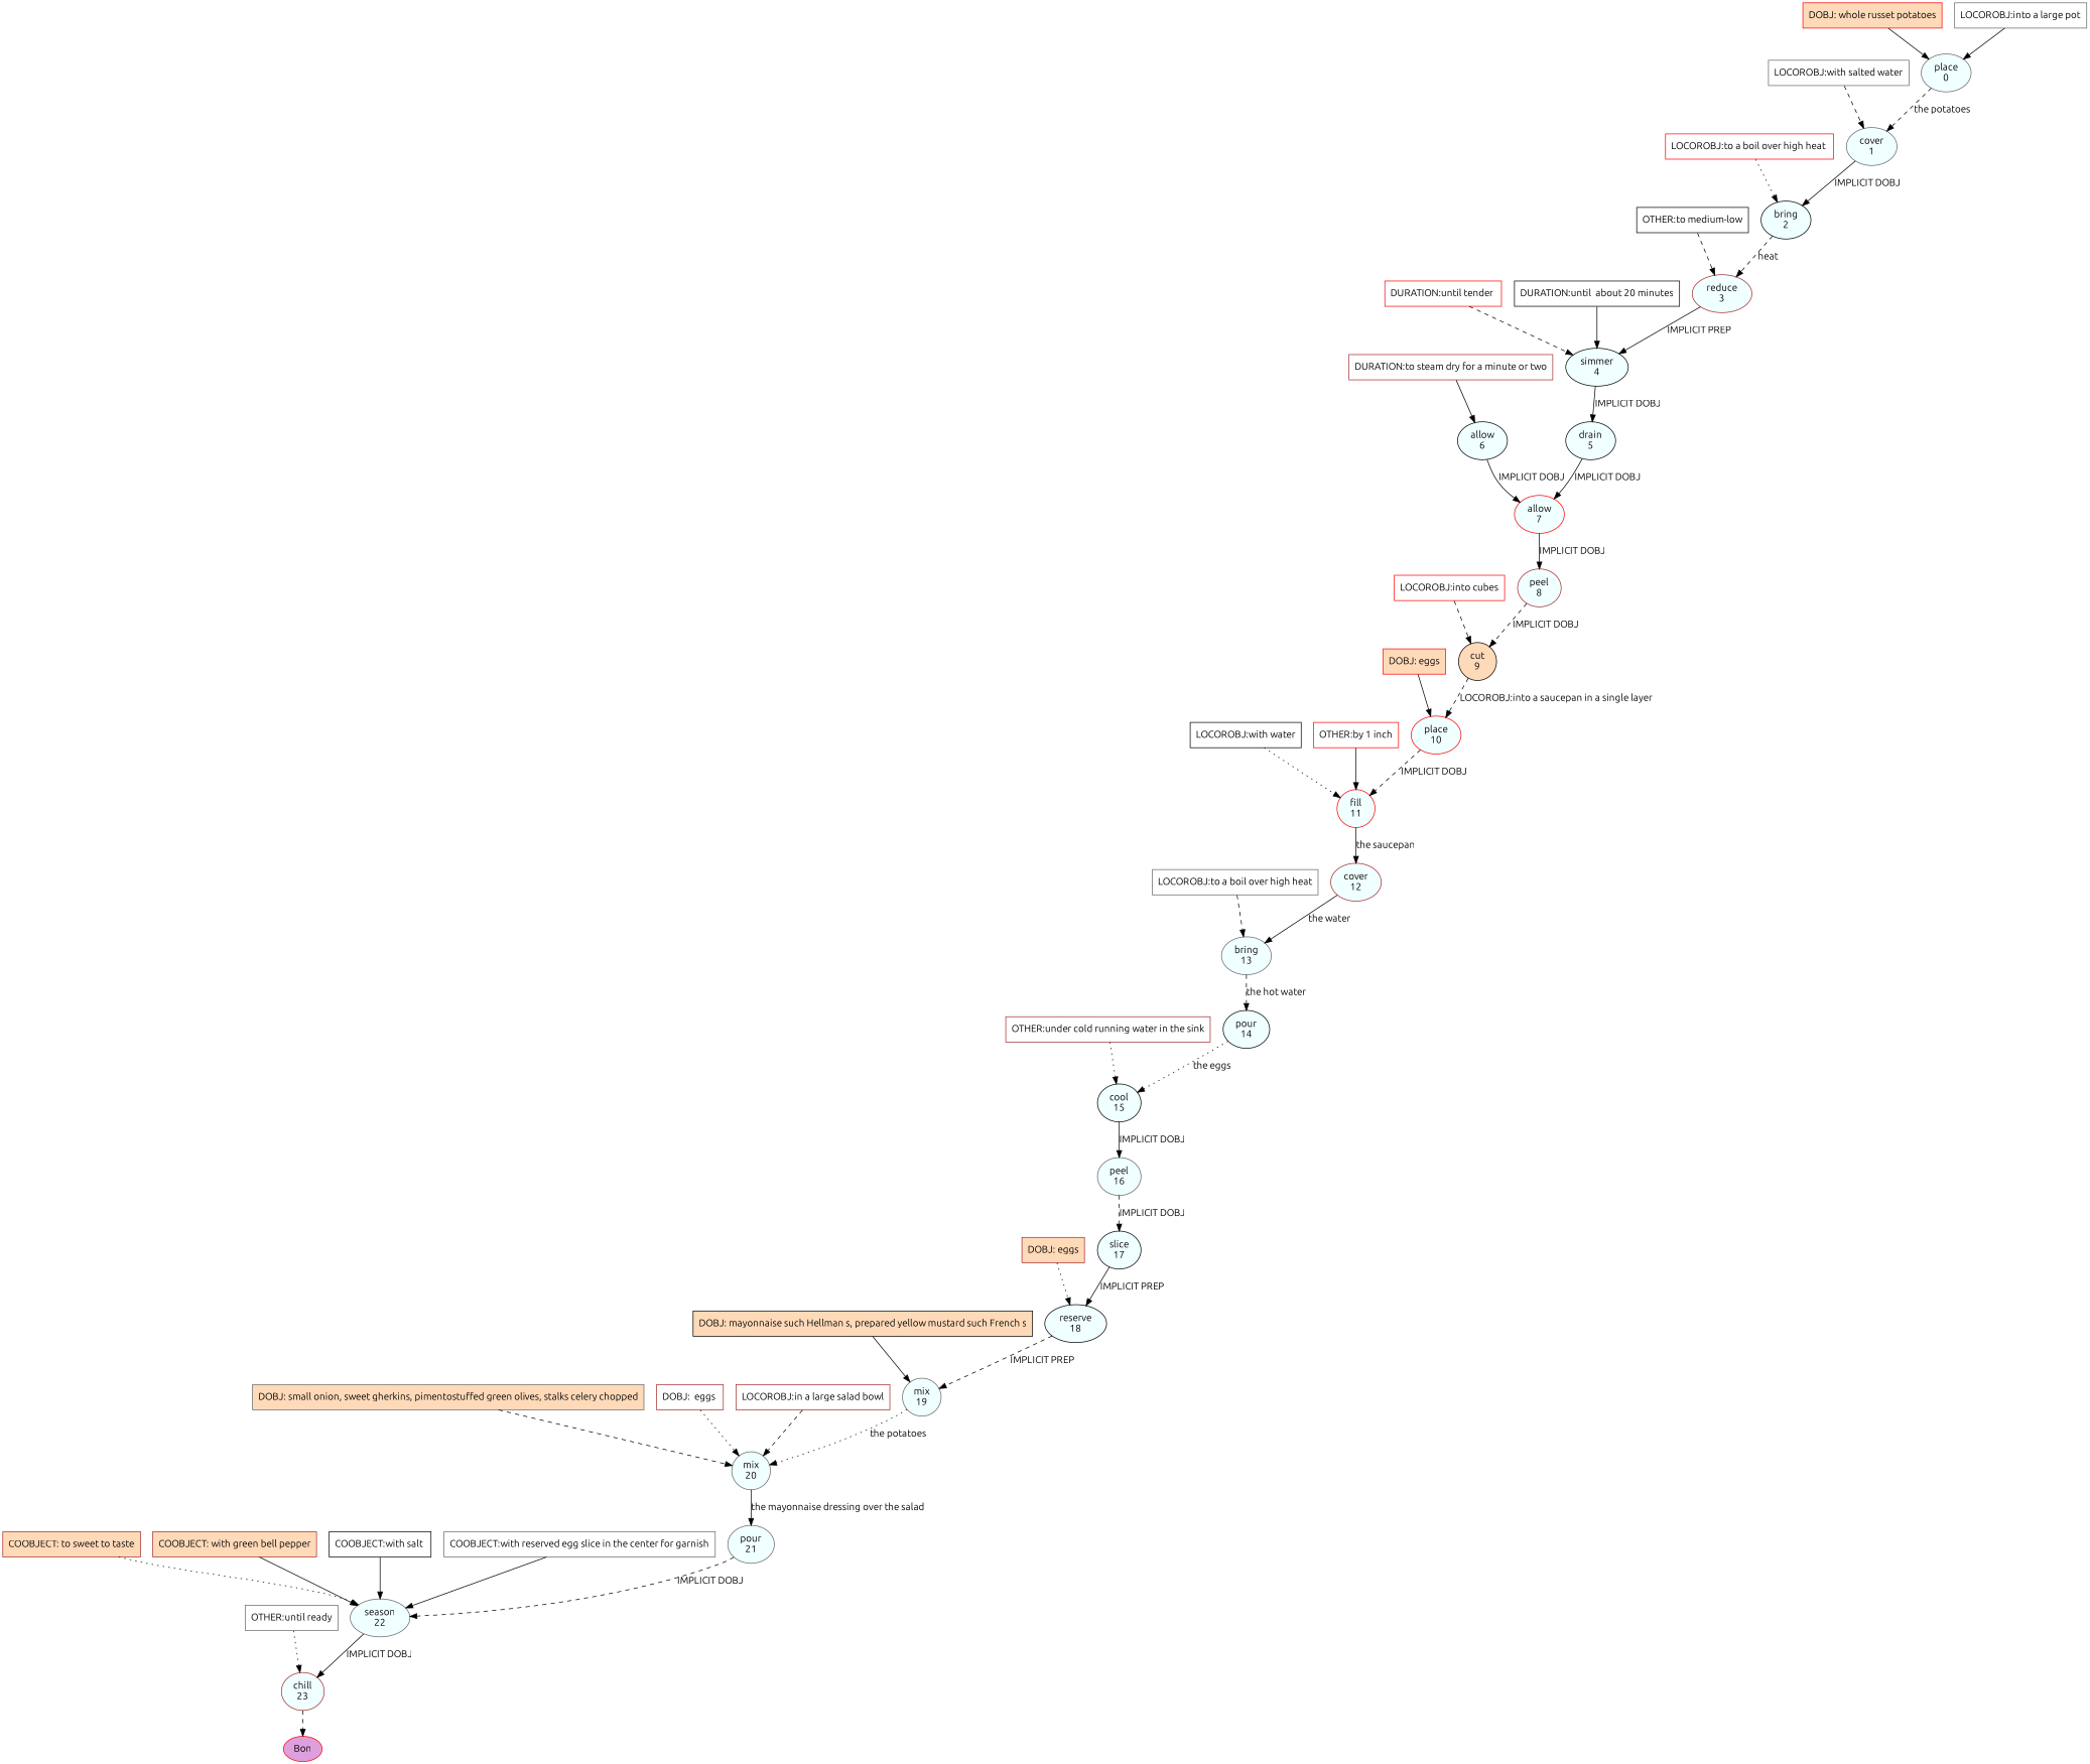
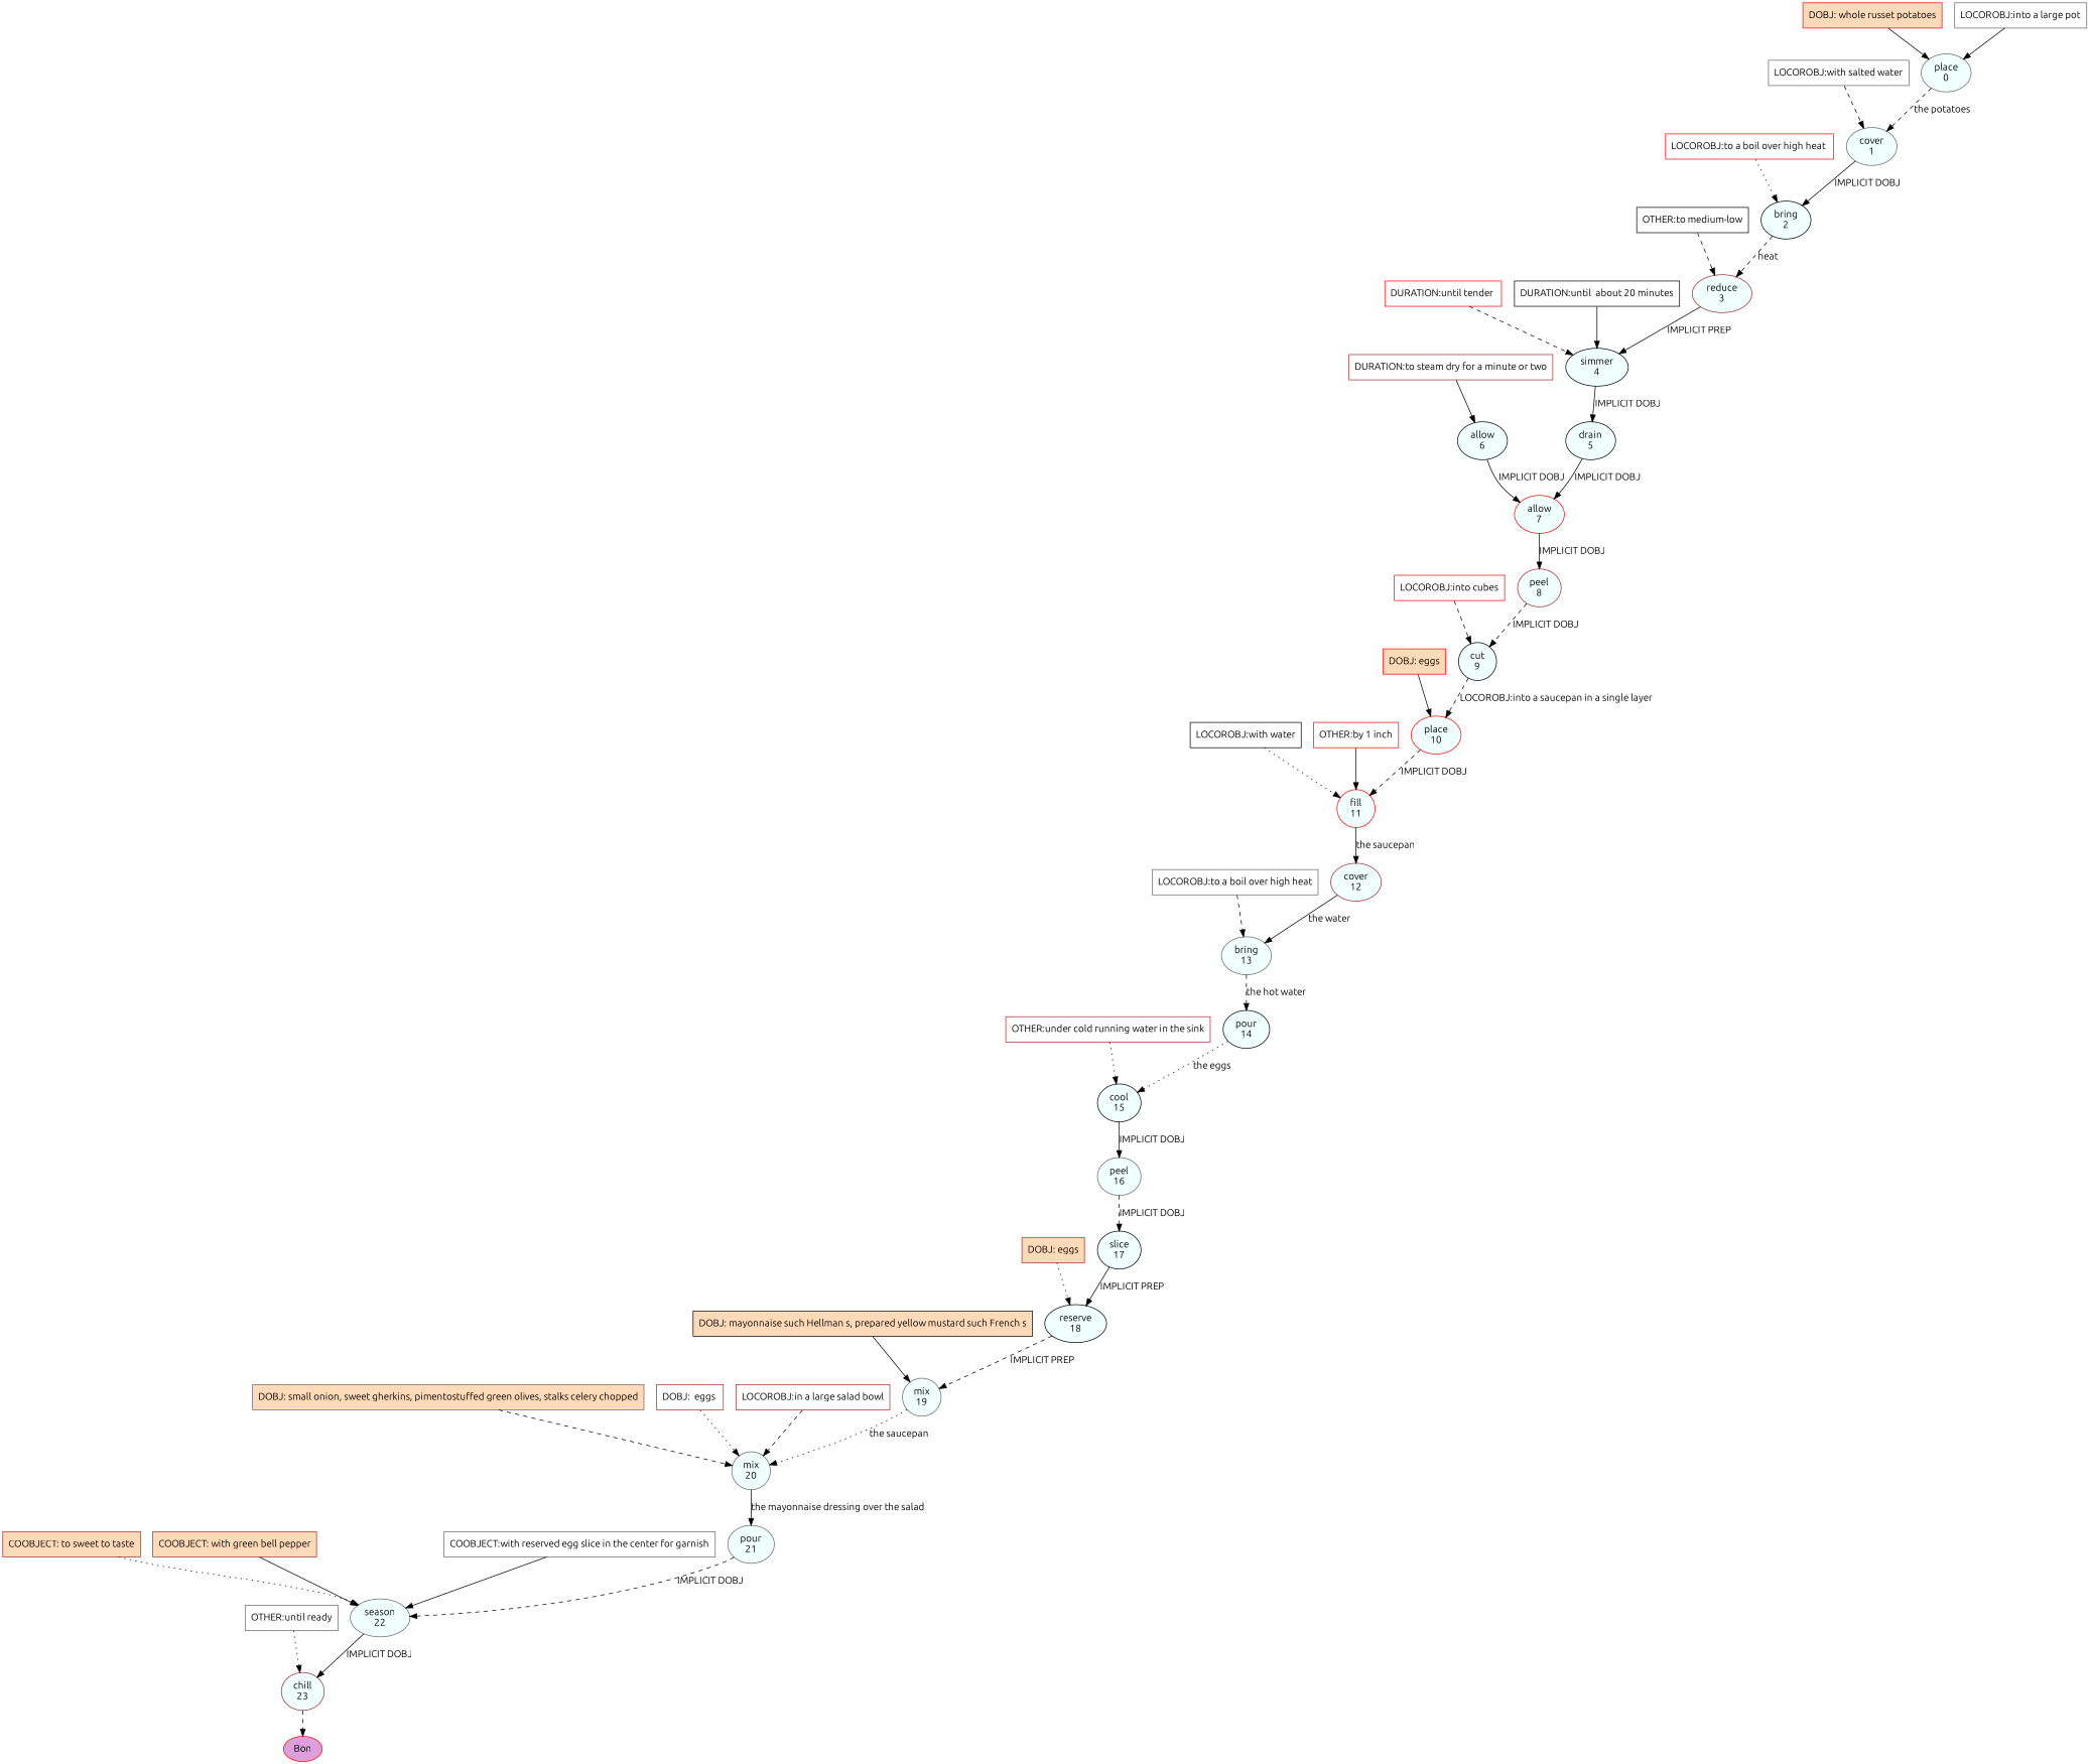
  digraph {
    fontname=Ubuntu
    node [color=gray40 fillcolor=azure fontname=Ubuntu shape=oval style=filled]
    edge [fontname=Ubuntu style=solid]
    n1 [label="place\n0"]
    n2 [label="cover\n1"]
    n3 [color=black label="bring\n2"]
    n4 [color=brown label="reduce\n3"]
    n5 [color=black label="simmer\n4"]
    n6 [color=black label="drain\n5"]
    n7 [color=red label="allow\n7"]
    n8 [color=black label="allow\n6"]
    n9 [color=brown label="peel\n8"]
-   n10 [color=black fillcolor=peachpuff label="cut\n9"]
+   n10 [color=black label="cut\n9"]
    n11 [color=red label="place\n10"]
    n12 [color=red label="fill\n11"]
    n13 [color=brown label="cover\n12"]
    n14 [label="bring\n13"]
    n15 [color=black label="pour\n14"]
    n16 [color=black label="cool\n15"]
    n17 [label="peel\n16"]
    n18 [color=black label="slice\n17"]
    n19 [color=black label="reserve\n18"]
    n20 [label="mix\n19"]
    n21 [label="mix\n20"]
    n22 [label="pour\n21"]
    n23 [label="season\n22"]
    n24 [color=brown label="chill\n23"]
    n25 [color=red fillcolor=plum label=Bon]
    n26 [color=red fillcolor=peachpuff label="DOBJ: whole russet potatoes" shape=box]
    n27 [fillcolor=white label="LOCOROBJ:into a large pot" shape=box]
    n28 [fillcolor=white label="LOCOROBJ:with salted water" shape=box]
    n29 [color=red fillcolor=white label="LOCOROBJ:to a boil over high heat " shape=box]
    n30 [color=black fillcolor=white label="OTHER:to medium-low" shape=box]
    n31 [color=red fillcolor=white label="DURATION:until tender " shape=box]
    n32 [color=black fillcolor=white label="DURATION:until  about 20 minutes" shape=box]
    n33 [color=brown fillcolor=white label="DURATION:to steam dry for a minute or two" shape=box]
    n34 [color=red fillcolor=white label="LOCOROBJ:into cubes" shape=box]
    n35 [color=red fillcolor=peachpuff label="DOBJ: eggs" shape=box]
    n36 [color=black fillcolor=white label="LOCOROBJ:with water" shape=box]
    n37 [color=red fillcolor=white label="OTHER:by 1 inch" shape=box]
    n38 [fillcolor=white label="LOCOROBJ:to a boil over high heat" shape=box]
    n39 [color=brown fillcolor=white label="OTHER:under cold running water in the sink" shape=box]
    n40 [color=brown fillcolor=peachpuff label="DOBJ: eggs" shape=box]
    n41 [color=black fillcolor=peachpuff label="DOBJ: mayonnaise such Hellman s, prepared yellow mustard such French s" shape=box]
    n42 [fillcolor=peachpuff label="DOBJ: small onion, sweet gherkins, pimentostuffed green olives, stalks celery chopped" shape=box]
    n43 [color=brown fillcolor=white label="DOBJ:  eggs " shape=box]
    n44 [color=brown fillcolor=white label="LOCOROBJ:in a large salad bowl" shape=box]
    n45 [color=brown fillcolor=peachpuff label="COOBJECT: to sweet to taste" shape=box]
    n46 [color=brown fillcolor=peachpuff label="COOBJECT: with green bell pepper" shape=box]
-   n47 [color=black fillcolor=white label="COOBJECT:with salt " shape=box]
    n48 [fillcolor=white label="COOBJECT:with reserved egg slice in the center for garnish" shape=box]
    n49 [fillcolor=white label="OTHER:until ready" shape=box]
    n1 -> n2 [label="the potatoes " style=dashed]
    n2 -> n3 [label="IMPLICIT DOBJ"]
    n3 -> n4 [label=heat style=dashed]
    n4 -> n5 [label="IMPLICIT PREP"]
    n5 -> n6 [label="IMPLICIT DOBJ"]
    n6 -> n7 [label="IMPLICIT DOBJ"]
    n7 -> n9 [label="IMPLICIT DOBJ"]
    n8 -> n7 [label="IMPLICIT DOBJ"]
    n9 -> n10 [label="IMPLICIT DOBJ" style=dashed]
    n10 -> n11 [label="LOCOROBJ:into a saucepan in a single layer" style=dashed]
    n11 -> n12 [label="IMPLICIT DOBJ" style=dashed]
    n12 -> n13 [label="the saucepan"]
    n13 -> n14 [label="the water"]
    n14 -> n15 [label="the hot water " style=dashed]
    n15 -> n16 [label="the eggs" style=dotted]
    n16 -> n17 [label="IMPLICIT DOBJ"]
    n17 -> n18 [label="IMPLICIT DOBJ" style=dashed]
    n18 -> n19 [label="IMPLICIT PREP"]
    n19 -> n20 [label="IMPLICIT PREP" style=dashed]
-   n20 -> n21 [label="the potatoes " style=dotted]
+   n20 -> n21 [label="the saucepan" style=dotted]
    n21 -> n22 [label="the mayonnaise dressing over the salad"]
    n22 -> n23 [label="IMPLICIT DOBJ" style=dashed]
    n23 -> n24 [label="IMPLICIT DOBJ"]
    n24 -> n25 [style=dashed]
    n26 -> n1
    n27 -> n1
    n28 -> n2 [style=dashed]
    n29 -> n3 [style=dotted]
    n30 -> n4 [style=dashed]
    n31 -> n5 [style=dashed]
    n32 -> n5
    n33 -> n8
    n34 -> n10 [style=dashed]
    n35 -> n11
    n36 -> n12 [style=dotted]
    n37 -> n12
    n38 -> n14 [style=dashed]
    n39 -> n16 [style=dotted]
    n40 -> n19 [style=dotted]
    n41 -> n20
    n42 -> n21 [style=dashed]
    n43 -> n21 [style=dotted]
    n44 -> n21 [style=dashed]
    n45 -> n23 [style=dotted]
    n46 -> n23
-   n47 -> n23
    n48 -> n23
    n49 -> n24 [style=dotted]
  }
